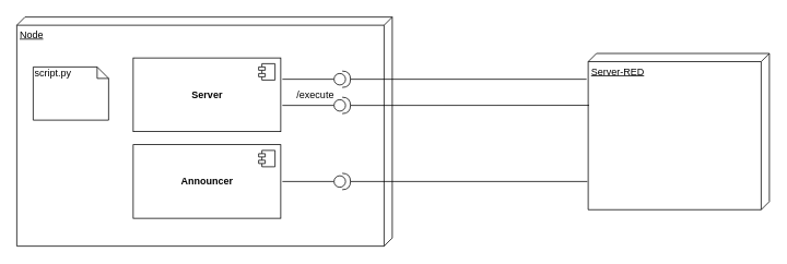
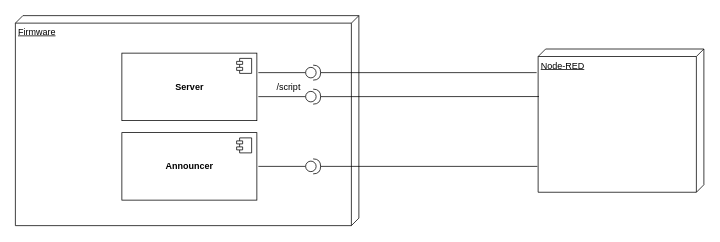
  <mxCell id="0" />
  <mxCell id="1" parent="0" />
- <mxCell id="2" value="Node" style="verticalAlign=top;align=left;spacingTop=8;spacingLeft=2;spacingRight=12;shape=cube;size=10;direction=south;fontStyle=4;html=1;" vertex="1" parent="1"><mxGeometry x="20" y="20" width="458" height="280" as="geometry" /></mxCell>
- <mxCell id="3" value="Server-RED" style="verticalAlign=top;align=left;spacingTop=8;spacingLeft=2;spacingRight=12;shape=cube;size=10;direction=south;fontStyle=4;html=1;" vertex="1" parent="1"><mxGeometry x="717" y="64.5" width="221" height="191" as="geometry" /></mxCell>
+ <mxCell id="2" value="Firmware" style="verticalAlign=top;align=left;spacingTop=8;spacingLeft=2;spacingRight=12;shape=cube;size=10;direction=south;fontStyle=4;html=1;" vertex="1" parent="1"><mxGeometry x="20" y="20" width="458" height="280" as="geometry" /></mxCell>
+ <mxCell id="3" value="Node-RED" style="verticalAlign=top;align=left;spacingTop=8;spacingLeft=2;spacingRight=12;shape=cube;size=10;direction=south;fontStyle=4;html=1;" vertex="1" parent="1"><mxGeometry x="717" y="64.5" width="221" height="191" as="geometry" /></mxCell>
  <mxCell id="4" value="" style="rounded=0;orthogonalLoop=1;jettySize=auto;html=1;endArrow=none;endFill=0;entryX=0;entryY=0.5;entryDx=0;entryDy=0;entryPerimeter=0;exitX=1;exitY=0.25;exitDx=0;exitDy=0;" edge="1" target="6" parent="1"><mxGeometry relative="1" as="geometry"><mxPoint x="344" y="96" as="sourcePoint" /><mxPoint x="404" y="111" as="targetPoint" /><Array as="points" /></mxGeometry></mxCell>
  <mxCell id="5" style="edgeStyle=none;rounded=0;jumpSize=0;orthogonalLoop=1;jettySize=auto;html=1;exitX=1;exitY=0.5;exitDx=0;exitDy=0;exitPerimeter=0;startSize=0;endArrow=none;endFill=0;endSize=0;" edge="1" parent="1" source="6"><mxGeometry relative="1" as="geometry"><mxPoint x="715" y="96" as="targetPoint" /></mxGeometry></mxCell>
  <mxCell id="6" value="" style="shape=providedRequiredInterface;html=1;verticalLabelPosition=bottom;" vertex="1" parent="1"><mxGeometry x="407" y="86" width="20" height="20" as="geometry" /></mxCell>
  <mxCell id="7" value="" style="rounded=0;orthogonalLoop=1;jettySize=auto;html=1;endArrow=none;endFill=0;entryX=0;entryY=0.5;entryDx=0;entryDy=0;entryPerimeter=0;" edge="1" parent="1"><mxGeometry relative="1" as="geometry"><mxPoint x="344" y="128" as="sourcePoint" /><mxPoint x="407" y="128" as="targetPoint" /><Array as="points" /></mxGeometry></mxCell>
  <mxCell id="8" style="edgeStyle=none;rounded=0;jumpSize=0;orthogonalLoop=1;jettySize=auto;html=1;exitX=1;exitY=0.5;exitDx=0;exitDy=0;exitPerimeter=0;entryX=0.332;entryY=0.995;entryDx=0;entryDy=0;entryPerimeter=0;startSize=0;endArrow=none;endFill=0;endSize=0;" edge="1" parent="1" source="9" target="3"><mxGeometry relative="1" as="geometry" /></mxCell>
  <mxCell id="9" value="" style="shape=providedRequiredInterface;html=1;verticalLabelPosition=bottom;" vertex="1" parent="1"><mxGeometry x="407" y="118" width="20" height="20" as="geometry" /></mxCell>
  <mxCell id="10" value="" style="rounded=0;orthogonalLoop=1;jettySize=auto;html=1;endArrow=none;endFill=0;entryX=0;entryY=0.5;entryDx=0;entryDy=0;entryPerimeter=0;exitX=1;exitY=0.25;exitDx=0;exitDy=0;" edge="1" parent="1"><mxGeometry relative="1" as="geometry"><mxPoint x="344" y="221" as="sourcePoint" /><mxPoint x="407" y="221" as="targetPoint" /><Array as="points" /></mxGeometry></mxCell>
  <mxCell id="11" style="edgeStyle=none;rounded=0;jumpSize=0;orthogonalLoop=1;jettySize=auto;html=1;exitX=1;exitY=0.5;exitDx=0;exitDy=0;exitPerimeter=0;startSize=0;endArrow=none;endFill=0;endSize=0;" edge="1" parent="1" source="12"><mxGeometry relative="1" as="geometry"><mxPoint x="716" y="221" as="targetPoint" /></mxGeometry></mxCell>
  <mxCell id="12" value="" style="shape=providedRequiredInterface;html=1;verticalLabelPosition=bottom;" vertex="1" parent="1"><mxGeometry x="407" y="211" width="20" height="20" as="geometry" /></mxCell>
- <mxCell id="13" value="/execute" style="text;html=1;align=center;verticalAlign=middle;resizable=0;points=[];autosize=1;" vertex="1" parent="1"><mxGeometry x="356" y="106" width="55" height="18" as="geometry" /></mxCell>
+ <mxCell id="13" value="/script" style="text;html=1;align=center;verticalAlign=middle;resizable=0;points=[];autosize=1;" vertex="1" parent="1"><mxGeometry x="356" y="106" width="55" height="18" as="geometry" /></mxCell>
  <mxCell id="14" value="&lt;b&gt;Server&lt;/b&gt;" style="html=1;dropTarget=0;" vertex="1" parent="1"><mxGeometry x="162" y="70" width="180" height="90" as="geometry" /></mxCell>
  <mxCell id="15" value="" style="shape=component;jettyWidth=8;jettyHeight=4;" vertex="1" parent="14"><mxGeometry x="1" width="20" height="20" relative="1" as="geometry"><mxPoint x="-27" y="7" as="offset" /></mxGeometry></mxCell>
- <mxCell id="16" value="script.py" style="shape=note;whiteSpace=wrap;html=1;size=14;verticalAlign=top;align=left;spacingTop=-6;" vertex="1" parent="1"><mxGeometry x="40" y="81" width="92" height="65" as="geometry" /></mxCell>
  <mxCell id="17" value="&lt;b&gt;Announcer&lt;/b&gt;" style="html=1;dropTarget=0;" vertex="1" parent="1"><mxGeometry x="162" y="176" width="180" height="90" as="geometry" /></mxCell>
  <mxCell id="18" value="" style="shape=component;jettyWidth=8;jettyHeight=4;" vertex="1" parent="17"><mxGeometry x="1" width="20" height="20" relative="1" as="geometry"><mxPoint x="-27" y="7" as="offset" /></mxGeometry></mxCell>
